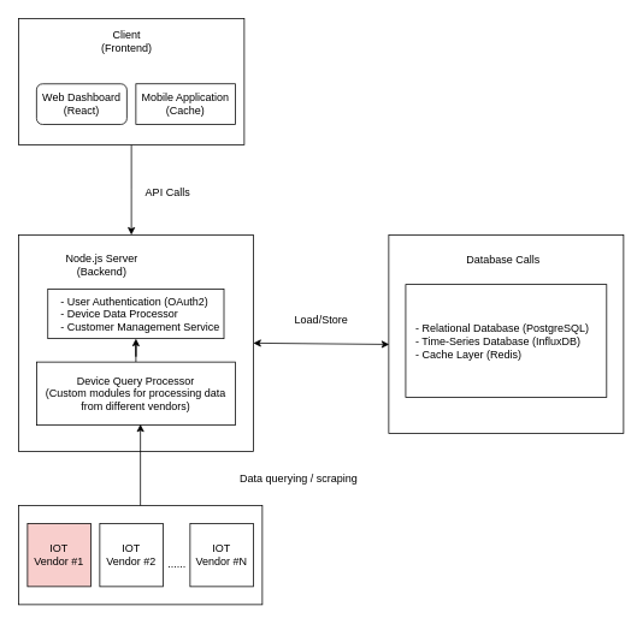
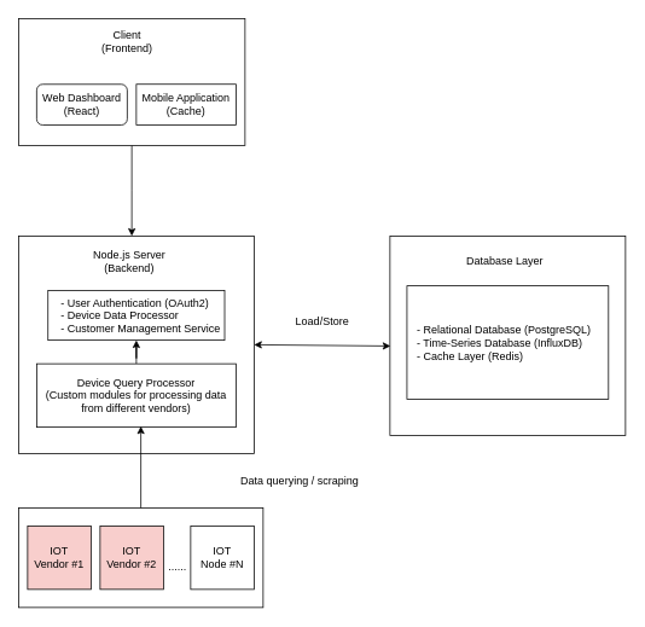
  <mxCell id="0" />
  <mxCell id="1" parent="0" />
  <mxCell id="2" value="" style="rounded=0;whiteSpace=wrap;html=1;" vertex="1" parent="1"><mxGeometry x="20" y="560" width="270" height="110" as="geometry" /></mxCell>
  <mxCell id="3" style="edgeStyle=orthogonalEdgeStyle;rounded=0;orthogonalLoop=1;jettySize=auto;html=1;" edge="1" parent="1" source="4"><mxGeometry relative="1" as="geometry"><mxPoint x="145" y="260" as="targetPoint" /></mxGeometry></mxCell>
  <mxCell id="4" value="" style="rounded=0;whiteSpace=wrap;html=1;" vertex="1" parent="1"><mxGeometry x="20" y="20" width="250" height="140" as="geometry" /></mxCell>
  <mxCell id="5" value="Client (Frontend)" style="text;html=1;align=center;verticalAlign=middle;whiteSpace=wrap;rounded=0;" vertex="1" parent="1"><mxGeometry x="110" y="30" width="60" height="30" as="geometry" /></mxCell>
  <mxCell id="6" value="Web Dashboard (React)" style="whiteSpace=wrap;html=1;rounded=1;" vertex="1" parent="1"><mxGeometry x="40" y="92.5" width="100" height="45" as="geometry" /></mxCell>
  <mxCell id="7" value="" style="rounded=0;whiteSpace=wrap;html=1;" vertex="1" parent="1"><mxGeometry x="20" y="260" width="260" height="240" as="geometry" /></mxCell>
- <mxCell id="8" value="Node.js Server (Backend)" style="text;html=1;align=center;verticalAlign=middle;whiteSpace=wrap;rounded=0;" vertex="1" parent="1"><mxGeometry x="70" y="278" width="85" height="30" as="geometry" /></mxCell>
- <mxCell id="9" value="API Calls" style="text;html=1;align=center;verticalAlign=middle;resizable=0;points=[];autosize=1;strokeColor=none;fillColor=none;" vertex="1" parent="1"><mxGeometry x="150" y="198" width="70" height="30" as="geometry" /></mxCell>
+ <mxCell id="8" value="Node.js Server (Backend)" style="text;html=1;align=center;verticalAlign=middle;whiteSpace=wrap;rounded=0;" vertex="1" parent="1"><mxGeometry x="100" y="273" width="85" height="30" as="geometry" /></mxCell>
  <mxCell id="10" value="" style="rounded=0;whiteSpace=wrap;html=1;" vertex="1" parent="1"><mxGeometry x="52.5" y="320" width="195" height="55" as="geometry" /></mxCell>
  <mxCell id="11" value="- User Authentication (OAuth2)&lt;br&gt;&lt;div&gt;- Device Data Processor&lt;br&gt;- Customer Management Service&lt;/div&gt;" style="text;html=1;align=left;verticalAlign=middle;whiteSpace=wrap;rounded=0;" vertex="1" parent="1"><mxGeometry x="65" y="331.25" width="180" height="32.5" as="geometry" /></mxCell>
  <mxCell id="12" value="Load/Store" style="text;html=1;align=center;verticalAlign=middle;resizable=0;points=[];autosize=1;strokeColor=none;fillColor=none;" vertex="1" parent="1"><mxGeometry x="315" y="340" width="80" height="30" as="geometry" /></mxCell>
  <mxCell id="13" value="" style="rounded=0;whiteSpace=wrap;html=1;" vertex="1" parent="1"><mxGeometry x="430" y="260" width="260" height="220" as="geometry" /></mxCell>
- <mxCell id="14" value="Database Calls" style="text;html=1;align=center;verticalAlign=middle;whiteSpace=wrap;rounded=0;" vertex="1" parent="1"><mxGeometry x="502.5" y="273" width="107.5" height="30" as="geometry" /></mxCell>
+ <mxCell id="14" value="Database Layer" style="text;html=1;align=center;verticalAlign=middle;whiteSpace=wrap;rounded=0;" vertex="1" parent="1"><mxGeometry x="502.5" y="273" width="107.5" height="30" as="geometry" /></mxCell>
  <mxCell id="15" value="" style="rounded=0;whiteSpace=wrap;html=1;" vertex="1" parent="1"><mxGeometry x="448.75" y="315" width="222.5" height="125" as="geometry" /></mxCell>
  <mxCell id="16" value="- Relational Database (PostgreSQL)&lt;br&gt;- Time-Series Database (InfluxDB)&lt;div&gt;- Cache Layer (Redis)&lt;/div&gt;" style="text;html=1;align=left;verticalAlign=middle;whiteSpace=wrap;rounded=0;" vertex="1" parent="1"><mxGeometry x="457.5" y="354" width="205" height="47" as="geometry" /></mxCell>
  <mxCell id="17" value="Mobile Application (Cache)" style="rounded=0;whiteSpace=wrap;html=1;" vertex="1" parent="1"><mxGeometry x="150" y="92.5" width="110" height="45" as="geometry" /></mxCell>
  <mxCell id="18" style="edgeStyle=orthogonalEdgeStyle;rounded=0;orthogonalLoop=1;jettySize=auto;html=1;entryX=0.5;entryY=1;entryDx=0;entryDy=0;" edge="1" parent="1" source="19" target="10"><mxGeometry relative="1" as="geometry" /></mxCell>
  <mxCell id="19" value="Device Query Processor&lt;br&gt;(Custom modules for processing data from different vendors)" style="rounded=0;whiteSpace=wrap;html=1;" vertex="1" parent="1"><mxGeometry x="40" y="401" width="220" height="70" as="geometry" /></mxCell>
  <mxCell id="20" value="IOT&lt;br&gt;Vendor #1" style="rounded=0;whiteSpace=wrap;html=1;fillColor=#f8cecc;" vertex="1" parent="1"><mxGeometry x="30" y="580" width="70" height="70" as="geometry" /></mxCell>
- <mxCell id="21" value="IOT&lt;br&gt;Vendor #2" style="rounded=0;whiteSpace=wrap;html=1;" vertex="1" parent="1"><mxGeometry x="110" y="580" width="70" height="70" as="geometry" /></mxCell>
+ <mxCell id="21" value="IOT&lt;br&gt;Vendor #2" style="rounded=0;whiteSpace=wrap;html=1;fillColor=#f8cecc;" vertex="1" parent="1"><mxGeometry x="110" y="580" width="70" height="70" as="geometry" /></mxCell>
  <mxCell id="22" value="......" style="text;html=1;align=center;verticalAlign=middle;resizable=0;points=[];autosize=1;strokeColor=none;fillColor=none;" vertex="1" parent="1"><mxGeometry x="175" y="610" width="40" height="30" as="geometry" /></mxCell>
- <mxCell id="23" value="IOT&lt;br&gt;Vendor #N" style="rounded=0;whiteSpace=wrap;html=1;" vertex="1" parent="1"><mxGeometry x="210" y="580" width="70" height="70" as="geometry" /></mxCell>
+ <mxCell id="23" value="IOT&lt;br&gt;Node #N" style="rounded=0;whiteSpace=wrap;html=1;" vertex="1" parent="1"><mxGeometry x="210" y="580" width="70" height="70" as="geometry" /></mxCell>
  <mxCell id="24" style="edgeStyle=orthogonalEdgeStyle;rounded=0;orthogonalLoop=1;jettySize=auto;html=1;" edge="1" parent="1" source="2"><mxGeometry relative="1" as="geometry"><mxPoint x="155" y="470" as="targetPoint" /></mxGeometry></mxCell>
  <mxCell id="25" value="" style="endArrow=classic;startArrow=classic;html=1;rounded=0;exitX=1;exitY=0.5;exitDx=0;exitDy=0;entryX=0.002;entryY=0.552;entryDx=0;entryDy=0;entryPerimeter=0;" edge="1" parent="1" source="7" target="13"><mxGeometry width="50" height="50" relative="1" as="geometry"><mxPoint x="210" y="370" as="sourcePoint" /><mxPoint x="260" y="320" as="targetPoint" /></mxGeometry></mxCell>
  <mxCell id="26" value="Data querying / scraping" style="text;html=1;align=center;verticalAlign=middle;resizable=0;points=[];autosize=1;strokeColor=none;fillColor=none;" vertex="1" parent="1"><mxGeometry x="255" y="515" width="150" height="30" as="geometry" /></mxCell>
